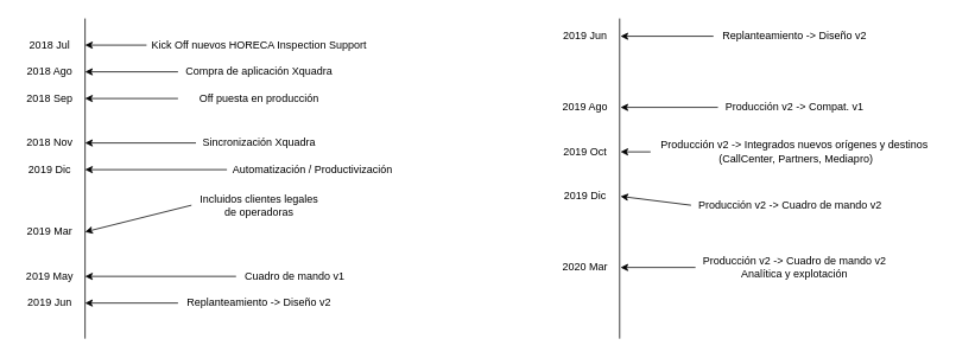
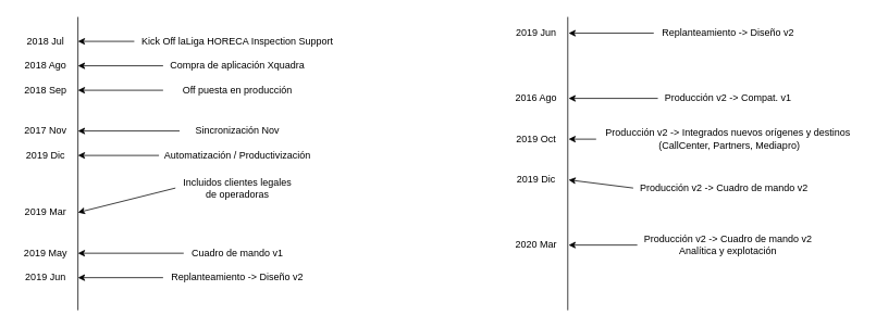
  <mxCell id="0" />
  <mxCell id="1" parent="0" />
  <mxCell id="2" value="" style="endArrow=none;html=1;" edge="1" parent="1"><mxGeometry width="50" height="50" relative="1" as="geometry"><mxPoint x="95" y="380" as="sourcePoint" /><mxPoint x="95" y="20" as="targetPoint" /></mxGeometry></mxCell>
  <mxCell id="3" value="" style="endArrow=classic;html=1;exitX=-0.004;exitY=0.5;exitDx=0;exitDy=0;exitPerimeter=0;" edge="1" parent="1" source="4"><mxGeometry width="50" height="50" relative="1" as="geometry"><mxPoint x="155" y="48" as="sourcePoint" /><mxPoint x="95" y="50" as="targetPoint" /></mxGeometry></mxCell>
- <mxCell id="4" value="Kick Off nuevos HORECA Inspection Support" style="text;html=1;align=center;verticalAlign=middle;resizable=0;points=[];autosize=1;" vertex="1" parent="1"><mxGeometry x="165" y="40" width="250" height="20" as="geometry" /></mxCell>
+ <mxCell id="4" value="Kick Off laLiga HORECA Inspection Support" style="text;html=1;align=center;verticalAlign=middle;resizable=0;points=[];autosize=1;" vertex="1" parent="1"><mxGeometry x="165" y="40" width="250" height="20" as="geometry" /></mxCell>
  <mxCell id="5" value="2018 Jul" style="text;html=1;align=center;verticalAlign=middle;resizable=0;points=[];autosize=1;" vertex="1" parent="1"><mxGeometry x="25" y="40" width="60" height="20" as="geometry" /></mxCell>
  <mxCell id="6" value="2018 Ago" style="text;html=1;align=center;verticalAlign=middle;resizable=0;points=[];autosize=1;" vertex="1" parent="1"><mxGeometry x="20" y="70" width="70" height="20" as="geometry" /></mxCell>
  <mxCell id="7" value="" style="endArrow=classic;html=1;exitX=-0.004;exitY=0.5;exitDx=0;exitDy=0;exitPerimeter=0;" edge="1" parent="1" source="8"><mxGeometry width="50" height="50" relative="1" as="geometry"><mxPoint x="155" y="78" as="sourcePoint" /><mxPoint x="95" y="80" as="targetPoint" /></mxGeometry></mxCell>
  <mxCell id="8" value="Compra de aplicación Xquadra" style="text;html=1;align=center;verticalAlign=middle;resizable=0;points=[];autosize=1;" vertex="1" parent="1"><mxGeometry x="200" y="70" width="180" height="20" as="geometry" /></mxCell>
  <mxCell id="9" value="2018 Sep" style="text;html=1;align=center;verticalAlign=middle;resizable=0;points=[];autosize=1;" vertex="1" parent="1"><mxGeometry x="20" y="100" width="70" height="20" as="geometry" /></mxCell>
  <mxCell id="10" value="" style="endArrow=classic;html=1;exitX=-0.004;exitY=0.5;exitDx=0;exitDy=0;exitPerimeter=0;" edge="1" parent="1" source="11"><mxGeometry width="50" height="50" relative="1" as="geometry"><mxPoint x="155" y="108" as="sourcePoint" /><mxPoint x="95" y="110" as="targetPoint" /></mxGeometry></mxCell>
  <mxCell id="11" value="Off puesta en producción" style="text;html=1;align=center;verticalAlign=middle;resizable=0;points=[];autosize=1;" vertex="1" parent="1"><mxGeometry x="200" y="100" width="180" height="20" as="geometry" /></mxCell>
  <mxCell id="12" value="" style="endArrow=classic;html=1;exitX=-0.004;exitY=0.5;exitDx=0;exitDy=0;exitPerimeter=0;" edge="1" parent="1" source="13"><mxGeometry width="50" height="50" relative="1" as="geometry"><mxPoint x="155" y="158" as="sourcePoint" /><mxPoint x="95" y="160" as="targetPoint" /></mxGeometry></mxCell>
- <mxCell id="13" value="Sincronización Xquadra" style="text;html=1;align=center;verticalAlign=middle;resizable=0;points=[];autosize=1;" vertex="1" parent="1"><mxGeometry x="220" y="150" width="140" height="20" as="geometry" /></mxCell>
- <mxCell id="14" value="2018 Nov" style="text;html=1;align=center;verticalAlign=middle;resizable=0;points=[];autosize=1;" vertex="1" parent="1"><mxGeometry x="20" y="150" width="70" height="20" as="geometry" /></mxCell>
+ <mxCell id="13" value="Sincronización Nov" style="text;html=1;align=center;verticalAlign=middle;resizable=0;points=[];autosize=1;" vertex="1" parent="1"><mxGeometry x="220" y="150" width="140" height="20" as="geometry" /></mxCell>
+ <mxCell id="14" value="2017 Nov" style="text;html=1;align=center;verticalAlign=middle;resizable=0;points=[];autosize=1;" vertex="1" parent="1"><mxGeometry x="20" y="150" width="70" height="20" as="geometry" /></mxCell>
  <mxCell id="15" value="2019 Dic" style="text;html=1;align=center;verticalAlign=middle;resizable=0;points=[];autosize=1;" vertex="1" parent="1"><mxGeometry x="25" y="180" width="60" height="20" as="geometry" /></mxCell>
  <mxCell id="16" value="" style="endArrow=classic;html=1;exitX=-0.004;exitY=0.5;exitDx=0;exitDy=0;exitPerimeter=0;" edge="1" parent="1" source="17"><mxGeometry width="50" height="50" relative="1" as="geometry"><mxPoint x="155" y="188" as="sourcePoint" /><mxPoint x="95" y="190" as="targetPoint" /></mxGeometry></mxCell>
- <mxCell id="17" value="Automatización / Productivización" style="text;html=1;align=center;verticalAlign=middle;resizable=0;points=[];autosize=1;" vertex="1" parent="1"><mxGeometry x="255" y="180" width="190" height="20" as="geometry" /></mxCell>
+ <mxCell id="17" value="Automatización / Productivización" style="text;html=1;align=center;verticalAlign=middle;resizable=0;points=[];autosize=1;" vertex="1" parent="1"><mxGeometry x="195" y="180" width="190" height="20" as="geometry" /></mxCell>
  <mxCell id="18" value="2019 Mar" style="text;html=1;align=center;verticalAlign=middle;resizable=0;points=[];autosize=1;" vertex="1" parent="1"><mxGeometry x="20" y="250" width="70" height="20" as="geometry" /></mxCell>
  <mxCell id="19" value="" style="endArrow=classic;html=1;exitX=-0.004;exitY=0.5;exitDx=0;exitDy=0;exitPerimeter=0;" edge="1" parent="1" source="20"><mxGeometry width="50" height="50" relative="1" as="geometry"><mxPoint x="155" y="258" as="sourcePoint" /><mxPoint x="95" y="260" as="targetPoint" /></mxGeometry></mxCell>
  <mxCell id="20" value="Incluidos clientes legales &lt;br&gt;de operadoras" style="text;html=1;align=center;verticalAlign=middle;resizable=0;points=[];autosize=1;" vertex="1" parent="1"><mxGeometry x="215" y="215" width="150" height="30" as="geometry" /></mxCell>
  <mxCell id="21" value="2019 May" style="text;html=1;align=center;verticalAlign=middle;resizable=0;points=[];autosize=1;" vertex="1" parent="1"><mxGeometry x="20" y="300" width="70" height="20" as="geometry" /></mxCell>
  <mxCell id="22" value="" style="endArrow=classic;html=1;exitX=-0.004;exitY=0.5;exitDx=0;exitDy=0;exitPerimeter=0;" edge="1" parent="1" source="23"><mxGeometry width="50" height="50" relative="1" as="geometry"><mxPoint x="155" y="308" as="sourcePoint" /><mxPoint x="95" y="310" as="targetPoint" /></mxGeometry></mxCell>
- <mxCell id="23" value="Cuadro de mando v1" style="text;html=1;align=center;verticalAlign=middle;resizable=0;points=[];autosize=1;" vertex="1" parent="1"><mxGeometry x="265" y="300" width="130" height="20" as="geometry" /></mxCell>
+ <mxCell id="23" value="Cuadro de mando v1" style="text;html=1;align=center;verticalAlign=middle;resizable=0;points=[];autosize=1;" vertex="1" parent="1"><mxGeometry x="225" y="300" width="130" height="20" as="geometry" /></mxCell>
  <mxCell id="24" value="2019 Jun" style="text;html=1;align=center;verticalAlign=middle;resizable=0;points=[];autosize=1;" vertex="1" parent="1"><mxGeometry x="25" y="330" width="60" height="20" as="geometry" /></mxCell>
  <mxCell id="25" value="" style="endArrow=classic;html=1;exitX=-0.004;exitY=0.5;exitDx=0;exitDy=0;exitPerimeter=0;" edge="1" parent="1" source="26"><mxGeometry width="50" height="50" relative="1" as="geometry"><mxPoint x="155" y="338" as="sourcePoint" /><mxPoint x="95" y="340" as="targetPoint" /></mxGeometry></mxCell>
  <mxCell id="26" value="Replanteamiento -&amp;gt; Diseño v2" style="text;html=1;align=center;verticalAlign=middle;resizable=0;points=[];autosize=1;" vertex="1" parent="1"><mxGeometry x="200" y="330" width="180" height="20" as="geometry" /></mxCell>
  <mxCell id="27" value="" style="endArrow=none;html=1;" edge="1" parent="1"><mxGeometry width="50" height="50" relative="1" as="geometry"><mxPoint x="695" y="380" as="sourcePoint" /><mxPoint x="695" y="20" as="targetPoint" /></mxGeometry></mxCell>
  <mxCell id="28" value="2019 Jun" style="text;html=1;align=center;verticalAlign=middle;resizable=0;points=[];autosize=1;" vertex="1" parent="1"><mxGeometry x="626" y="30" width="60" height="20" as="geometry" /></mxCell>
  <mxCell id="29" value="" style="endArrow=classic;html=1;exitX=-0.004;exitY=0.5;exitDx=0;exitDy=0;exitPerimeter=0;" edge="1" parent="1" source="30"><mxGeometry width="50" height="50" relative="1" as="geometry"><mxPoint x="756" y="38" as="sourcePoint" /><mxPoint x="696" y="40" as="targetPoint" /></mxGeometry></mxCell>
  <mxCell id="30" value="Replanteamiento -&amp;gt; Diseño v2" style="text;html=1;align=center;verticalAlign=middle;resizable=0;points=[];autosize=1;" vertex="1" parent="1"><mxGeometry x="801" y="30" width="180" height="20" as="geometry" /></mxCell>
  <mxCell id="31" value="" style="endArrow=classic;html=1;exitX=-0.004;exitY=0.5;exitDx=0;exitDy=0;exitPerimeter=0;" edge="1" parent="1" source="32"><mxGeometry width="50" height="50" relative="1" as="geometry"><mxPoint x="756" y="118" as="sourcePoint" /><mxPoint x="696" y="120" as="targetPoint" /></mxGeometry></mxCell>
  <mxCell id="32" value="Producción v2 -&amp;gt; Compat. v1" style="text;html=1;align=center;verticalAlign=middle;resizable=0;points=[];autosize=1;" vertex="1" parent="1"><mxGeometry x="806" y="110" width="170" height="20" as="geometry" /></mxCell>
- <mxCell id="33" value="2019 Ago" style="text;html=1;align=center;verticalAlign=middle;resizable=0;points=[];autosize=1;" vertex="1" parent="1"><mxGeometry x="621" y="110" width="70" height="20" as="geometry" /></mxCell>
+ <mxCell id="33" value="2016 Ago" style="text;html=1;align=center;verticalAlign=middle;resizable=0;points=[];autosize=1;" vertex="1" parent="1"><mxGeometry x="621" y="110" width="70" height="20" as="geometry" /></mxCell>
  <mxCell id="34" value="" style="endArrow=classic;html=1;exitX=-0.004;exitY=0.5;exitDx=0;exitDy=0;exitPerimeter=0;" edge="1" parent="1" source="35"><mxGeometry width="50" height="50" relative="1" as="geometry"><mxPoint x="756" y="168" as="sourcePoint" /><mxPoint x="696" y="170" as="targetPoint" /></mxGeometry></mxCell>
  <mxCell id="35" value="Producción v2 -&amp;gt; Integrados nuevos orígenes y destinos&lt;br&gt;&amp;nbsp;(CallCenter, Partners, Mediapro)" style="text;html=1;align=center;verticalAlign=middle;resizable=0;points=[];autosize=1;" vertex="1" parent="1"><mxGeometry x="731" y="155" width="320" height="30" as="geometry" /></mxCell>
  <mxCell id="36" value="2019 Oct" style="text;html=1;align=center;verticalAlign=middle;resizable=0;points=[];autosize=1;" vertex="1" parent="1"><mxGeometry x="626" y="160" width="60" height="20" as="geometry" /></mxCell>
  <mxCell id="37" value="2019 Dic" style="text;html=1;align=center;verticalAlign=middle;resizable=0;points=[];autosize=1;" vertex="1" parent="1"><mxGeometry x="626" y="210" width="60" height="20" as="geometry" /></mxCell>
  <mxCell id="38" value="" style="endArrow=classic;html=1;exitX=-0.004;exitY=0.5;exitDx=0;exitDy=0;exitPerimeter=0;" edge="1" parent="1" source="39"><mxGeometry width="50" height="50" relative="1" as="geometry"><mxPoint x="756" y="218" as="sourcePoint" /><mxPoint x="696" y="220" as="targetPoint" /></mxGeometry></mxCell>
  <mxCell id="39" value="Producción v2 -&amp;gt;&amp;nbsp;Cuadro de mando v2" style="text;html=1;align=center;verticalAlign=middle;resizable=0;points=[];autosize=1;" vertex="1" parent="1"><mxGeometry x="776" y="220" width="220" height="20" as="geometry" /></mxCell>
  <mxCell id="40" value="2020 Mar" style="text;html=1;align=center;verticalAlign=middle;resizable=0;points=[];autosize=1;" vertex="1" parent="1"><mxGeometry x="621" y="290" width="70" height="20" as="geometry" /></mxCell>
  <mxCell id="41" value="" style="endArrow=classic;html=1;exitX=-0.004;exitY=0.5;exitDx=0;exitDy=0;exitPerimeter=0;" edge="1" parent="1" source="42"><mxGeometry width="50" height="50" relative="1" as="geometry"><mxPoint x="756" y="298" as="sourcePoint" /><mxPoint x="696" y="300" as="targetPoint" /></mxGeometry></mxCell>
  <mxCell id="42" value="Producción v2 -&amp;gt; Cuadro de mando v2&lt;br&gt;Analítica y explotación" style="text;html=1;align=center;verticalAlign=middle;resizable=0;points=[];autosize=1;" vertex="1" parent="1"><mxGeometry x="781" y="285" width="220" height="30" as="geometry" /></mxCell>
